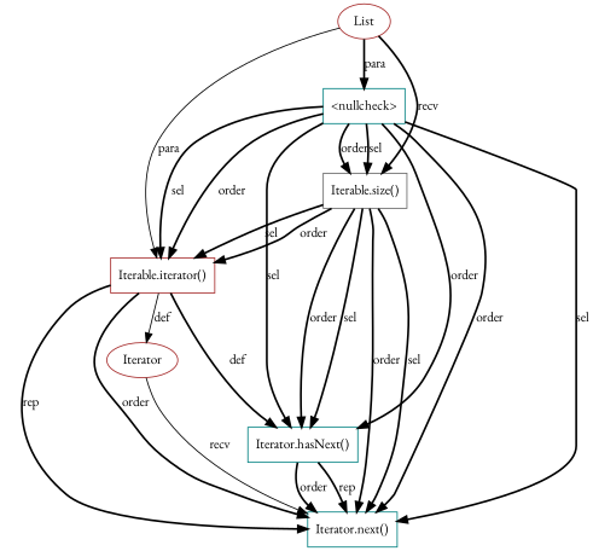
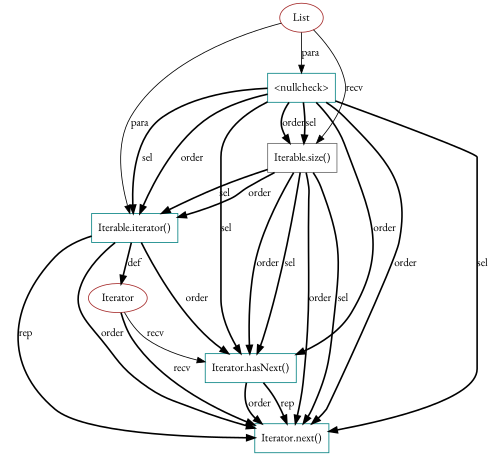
  digraph {
    fontname="EB Garamond"
    node [color=teal fontname="EB Garamond" shape=box]
    edge [fontname="EB Garamond" style=bold]
    n1 [label="Iterator.next()"]
    n2 [color=brown label=Iterator shape=ellipse]
    n3 [label="Iterator.hasNext()"]
-   n4 [color=brown label="Iterable.iterator()"]
+   n4 [label="Iterable.iterator()"]
    n5 [color=brown label=List shape=ellipse]
    n6 [color=gray40 label="Iterable.size()"]
    n7 [label="<nullcheck>"]
-   n2 -> n1 [label=recv style=solid]
+   n2 -> n1 [label=recv]
+   n2 -> n3 [label=recv style=solid]
    n3 -> n1 [label=rep]
    n3 -> n1 [label=order]
    n4 -> n1 [label=rep]
    n4 -> n1 [label=order]
-   n4 -> n2 [label=def style=solid]
-   n4 -> n3 [label=def]
+   n4 -> n2 [label=def]
+   n4 -> n3 [label=order]
    n5 -> n4 [label=para style=solid]
-   n5 -> n6 [label=recv]
-   n5 -> n7 [label=para]
+   n5 -> n6 [label=recv style=solid]
+   n5 -> n7 [label=para style=solid]
    n6 -> n1 [label=order]
    n6 -> n1 [label=sel]
    n6 -> n3 [label=sel]
    n6 -> n3 [label=order]
    n6 -> n4 [label=sel]
    n6 -> n4 [label=order]
    n7 -> n1 [label=order]
    n7 -> n1 [label=sel]
    n7 -> n3 [label=sel]
    n7 -> n3 [label=order]
    n7 -> n4 [label=sel]
    n7 -> n4 [label=order]
    n7 -> n6 [label=order]
    n7 -> n6 [label=sel]
  }
